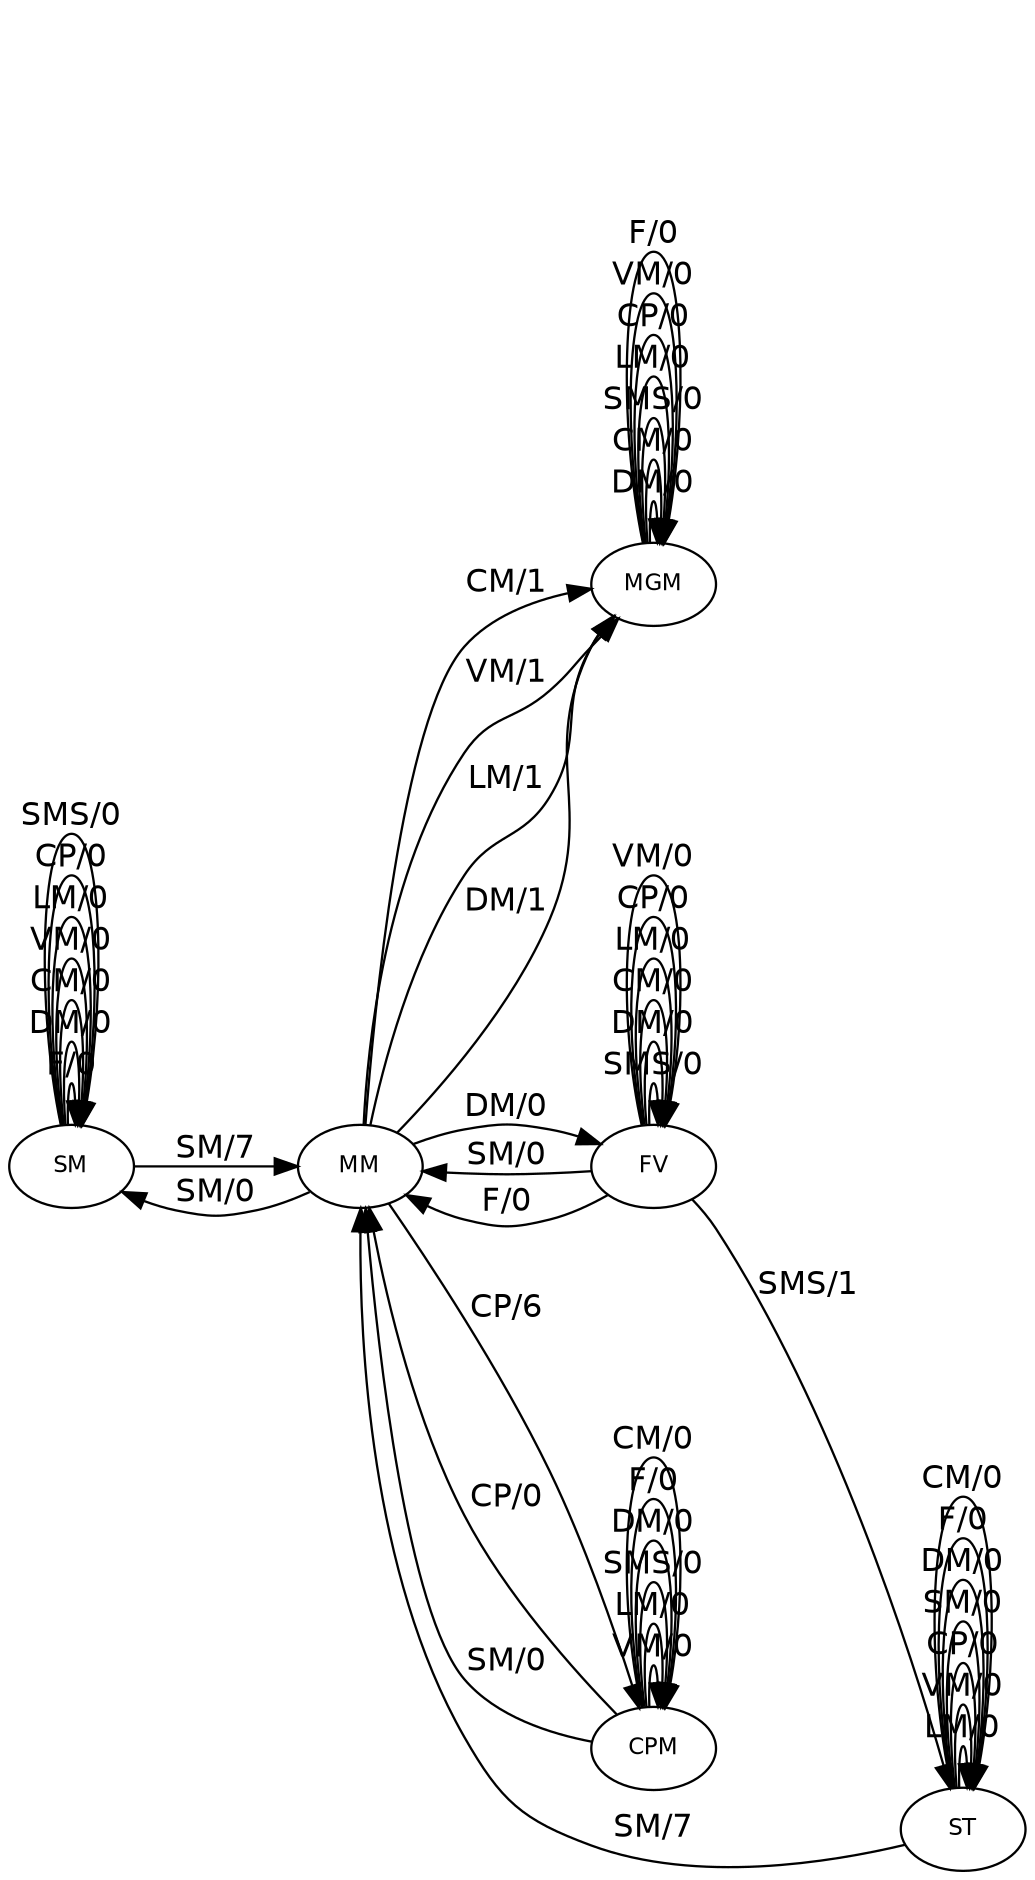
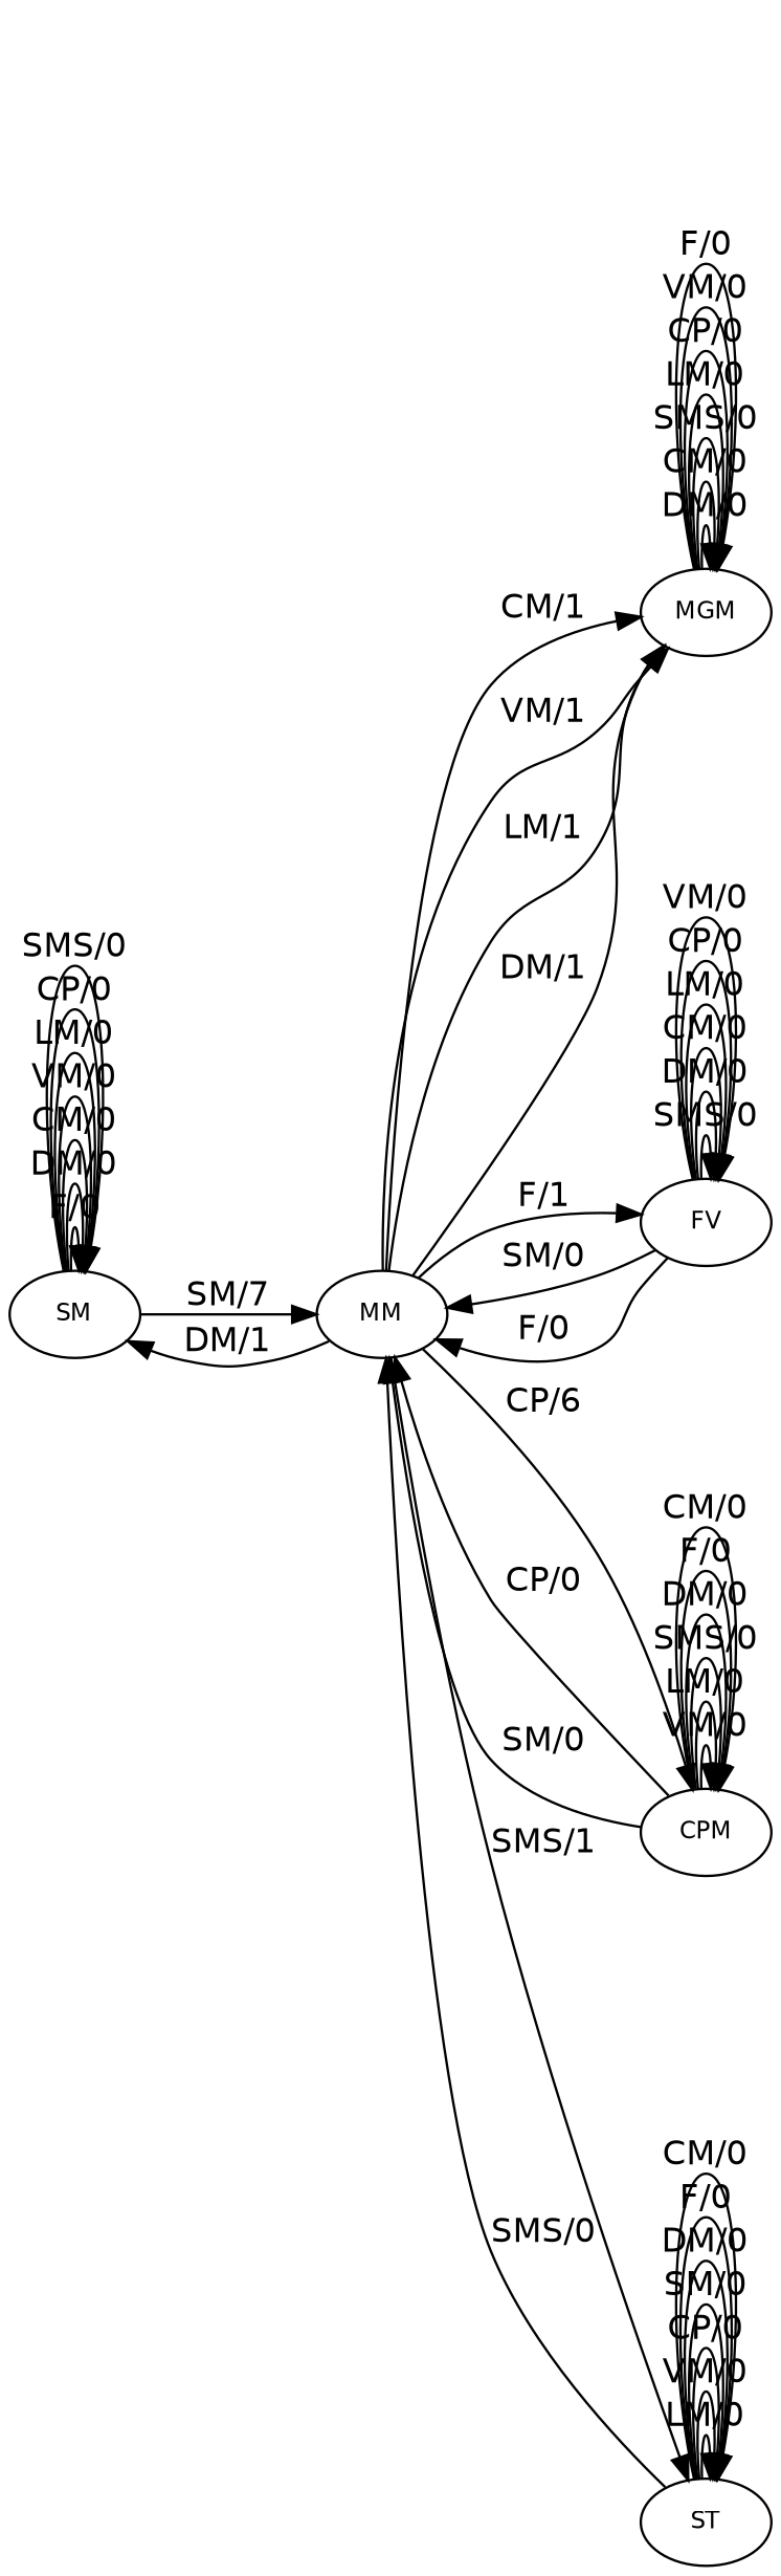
  digraph {
    fontname="DejaVu Sans"
    rankdir=LR
    node [fontname="DejaVu Sans" fontsize=10]
    edge [fontname="DejaVu Sans"]
    n1 [label=SM]
    n2 [label=MM]
    n3 [label=MGM]
    n4 [label=FV]
    n5 [label=CPM]
    n6 [label=ST]
    n1 -> n1 [label="F/0"]
    n1 -> n1 [label="DM/0"]
    n1 -> n1 [label="CM/0"]
    n1 -> n1 [label="VM/0"]
    n1 -> n1 [label="LM/0"]
    n1 -> n1 [label="CP/0"]
    n1 -> n1 [label="SMS/0"]
    n1 -> n2 [label="SM/7"]
-   n2 -> n1 [label="SM/0"]
+   n2 -> n1 [label="DM/1"]
    n2 -> n3 [label="CM/1"]
    n2 -> n3 [label="VM/1"]
    n2 -> n3 [label="LM/1"]
    n2 -> n3 [label="DM/1"]
-   n2 -> n4 [label="DM/0"]
+   n2 -> n4 [label="F/1"]
    n2 -> n5 [label="CP/6"]
-   n4 -> n6 [label="SMS/1"]
+   n2 -> n6 [label="SMS/1"]
    n3 -> n3 [label="DM/0"]
    n3 -> n3 [label="CM/0"]
    n3 -> n3 [label="SMS/0"]
    n3 -> n3 [label="LM/0"]
    n3 -> n3 [label="CP/0"]
    n3 -> n3 [label="VM/0"]
    n3 -> n3 [label="F/0"]
    n4 -> n2 [label="SM/0"]
    n4 -> n2 [label="F/0"]
    n4 -> n4 [label="SMS/0"]
    n4 -> n4 [label="DM/0"]
    n4 -> n4 [label="CM/0"]
    n4 -> n4 [label="LM/0"]
    n4 -> n4 [label="CP/0"]
    n4 -> n4 [label="VM/0"]
    n5 -> n2 [label="CP/0"]
    n5 -> n2 [label="SM/0"]
    n5 -> n5 [label="VM/0"]
    n5 -> n5 [label="LM/0"]
    n5 -> n5 [label="SMS/0"]
    n5 -> n5 [label="DM/0"]
    n5 -> n5 [label="F/0"]
    n5 -> n5 [label="CM/0"]
-   n6 -> n2 [label="SM/7"]
+   n6 -> n2 [label="SMS/0"]
    n6 -> n6 [label="LM/0"]
    n6 -> n6 [label="VM/0"]
    n6 -> n6 [label="CP/0"]
    n6 -> n6 [label="SM/0"]
    n6 -> n6 [label="DM/0"]
    n6 -> n6 [label="F/0"]
    n6 -> n6 [label="CM/0"]
  }
